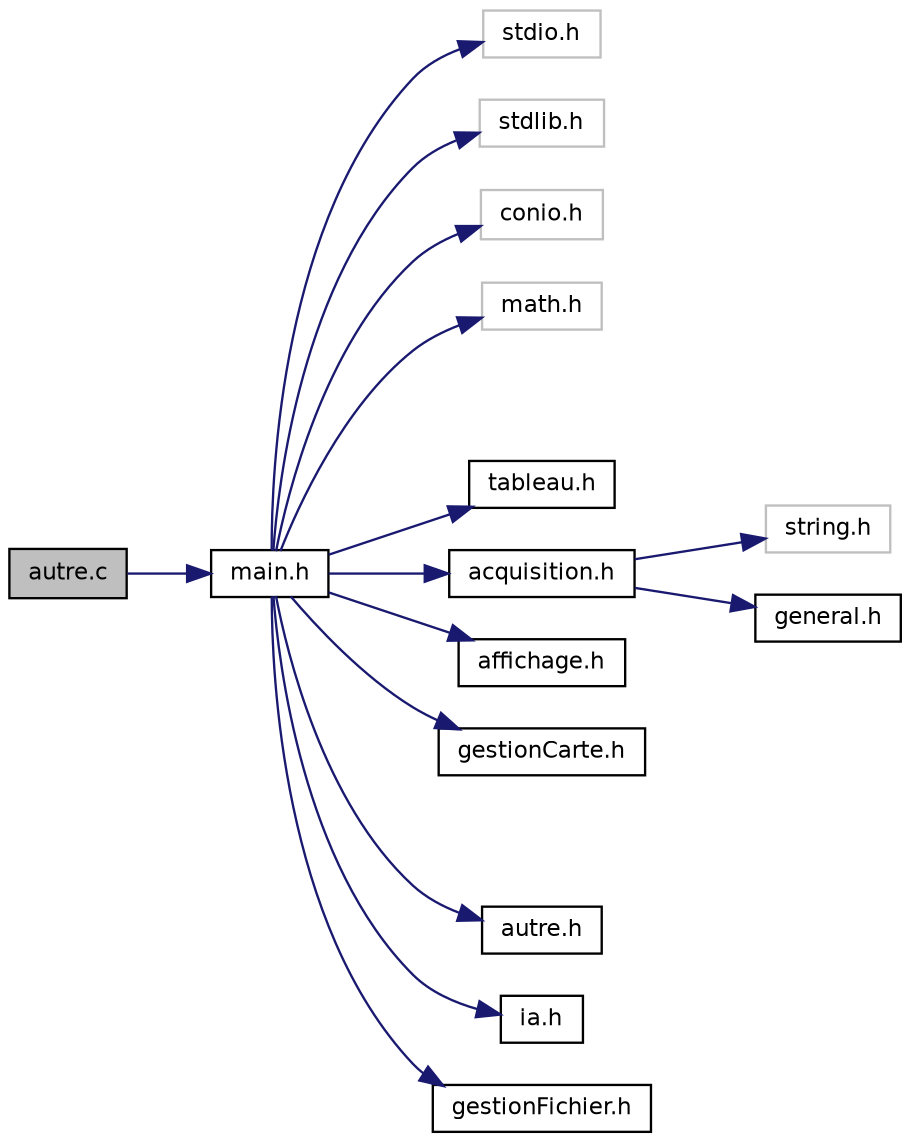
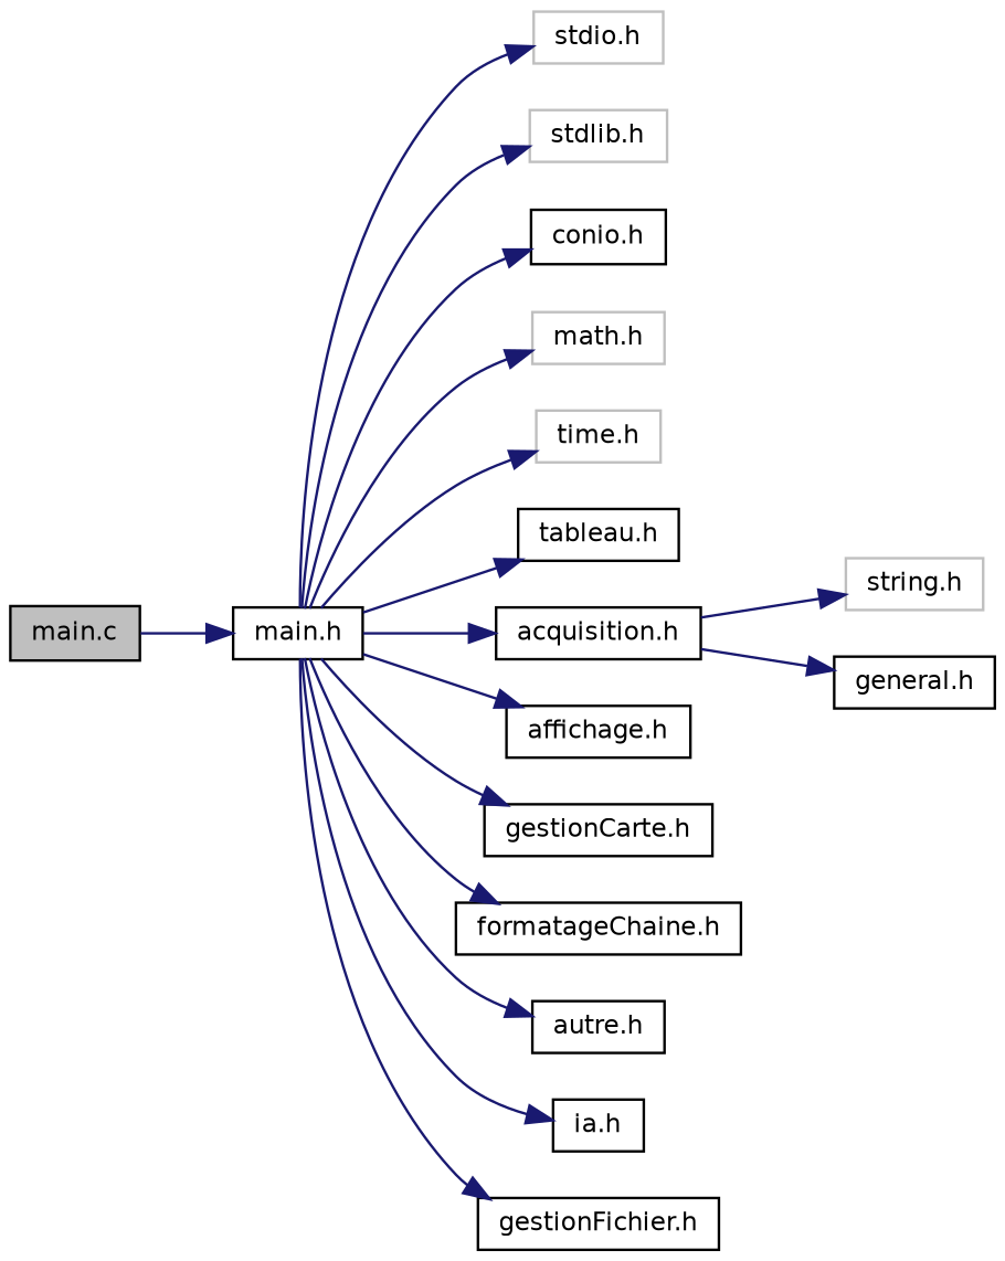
  digraph {
    rankdir=LR
    node [color=black fillcolor=white fontname=Helvetica fontsize=10 shape=record style=filled]
    edge [color=midnightblue fontname=Helvetica fontsize=10 labelfontname=Helvetica labelfontsize=10 style=solid]
-   n1 [fillcolor=grey75 fontcolor=black height=0.2 label="autre.c" width=0.4]
+   n1 [fillcolor=grey75 fontcolor=black height=0.2 label="main.c" width=0.4]
    n2 [height=0.2 label="main.h" width=0.4]
    n3 [color=grey75 height=0.2 label="stdio.h" width=0.4]
    n4 [color=grey75 height=0.2 label="stdlib.h" width=0.4]
-   n5 [color=grey75 height=0.2 label="conio.h" width=0.4]
+   n5 [height=0.2 label="conio.h" width=0.4]
    n6 [color=grey75 height=0.2 label="math.h" width=0.4]
+   n7 [color=grey75 height=0.2 label="time.h" width=0.4]
    n8 [height=0.2 label="tableau.h" width=0.4]
    n9 [height=0.2 label="acquisition.h" width=0.4]
    n10 [height=0.2 label="affichage.h" width=0.4]
    n11 [height=0.2 label="gestionCarte.h" width=0.4]
+   n12 [height=0.2 label="formatageChaine.h" width=0.4]
    n13 [height=0.2 label="autre.h" width=0.4]
    n14 [height=0.2 label="ia.h" width=0.4]
    n15 [height=0.2 label="gestionFichier.h" width=0.4]
    n16 [color=grey75 height=0.2 label="string.h" width=0.4]
    n17 [height=0.2 label="general.h" width=0.4]
    n1 -> n2
    n2 -> n3
    n2 -> n4
    n2 -> n5
    n2 -> n6
+   n2 -> n7
    n2 -> n8
    n2 -> n9
    n2 -> n10
    n2 -> n11
+   n2 -> n12
    n2 -> n13
    n2 -> n14
    n2 -> n15
    n9 -> n16
    n9 -> n17
  }
